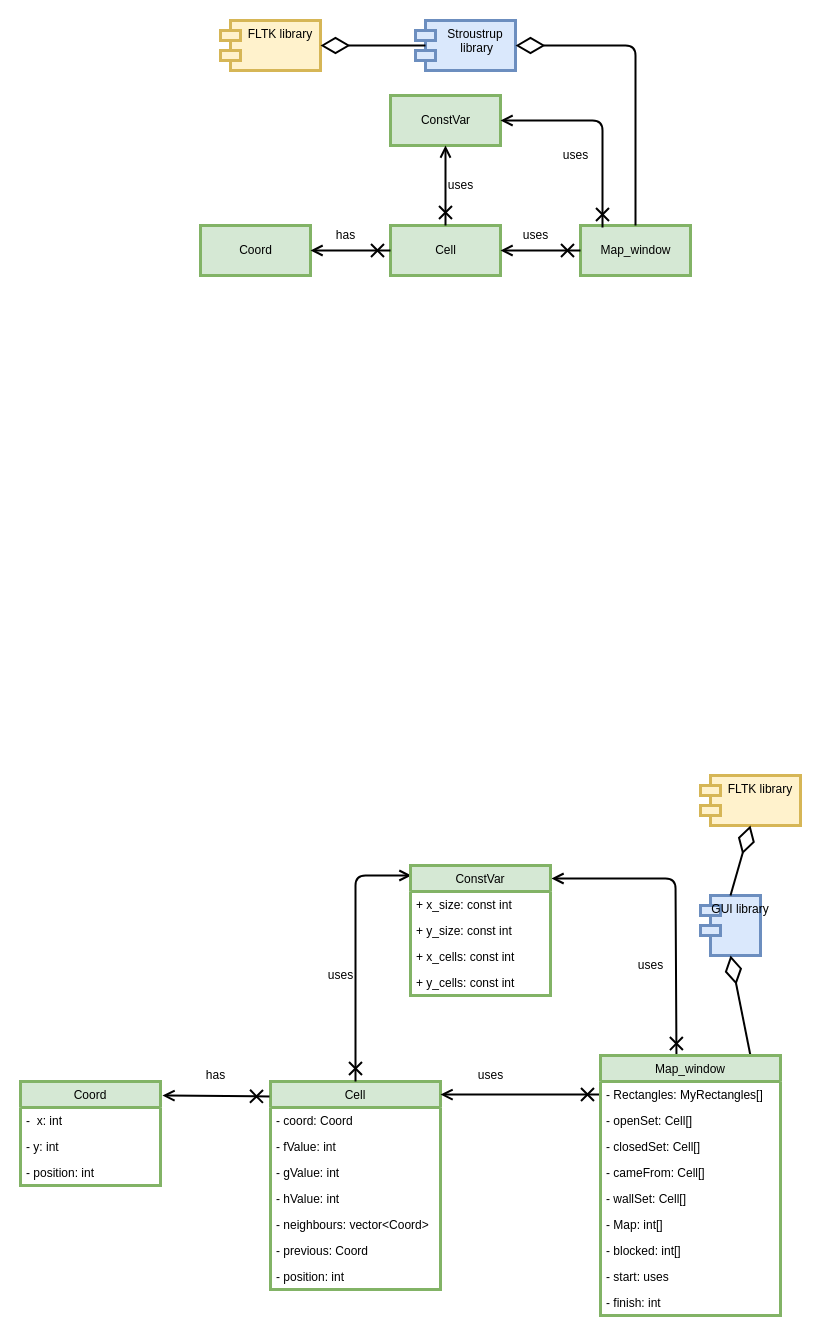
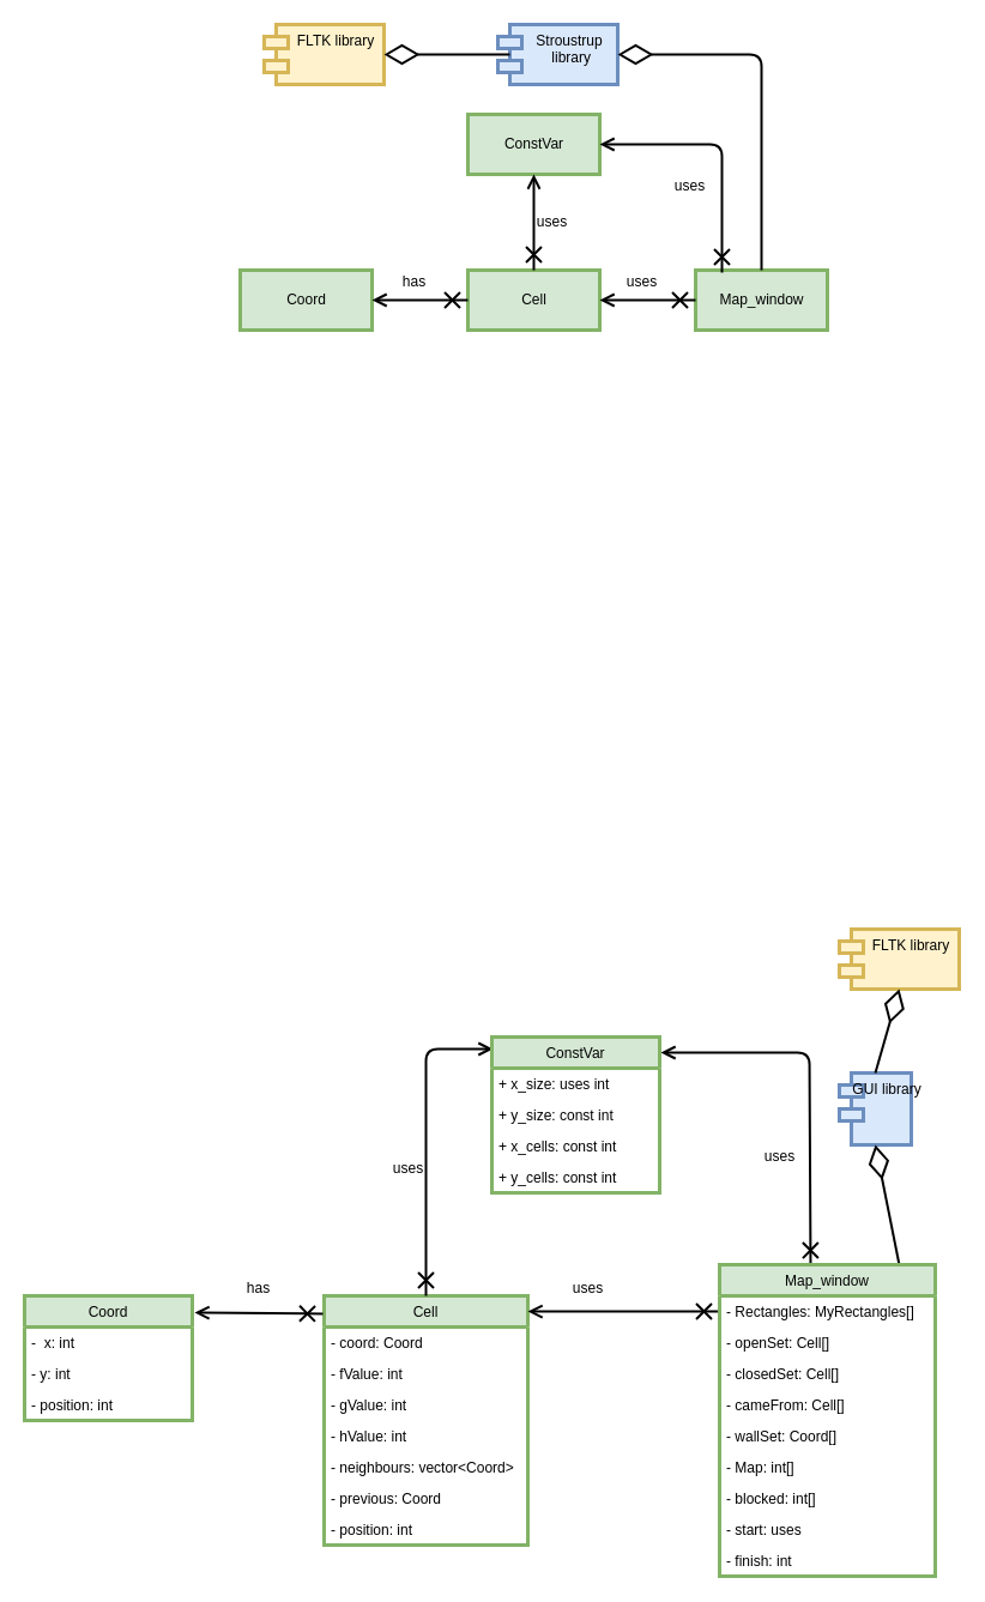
  <mxCell id="0" />
  <mxCell id="1" parent="0" />
  <mxCell id="2" value="ConstVar" style="html=1;fillColor=#d5e8d4;strokeColor=#82b366;strokeWidth=3;" parent="1" vertex="1"><mxGeometry x="390" y="95" width="110" height="50" as="geometry" /></mxCell>
  <mxCell id="3" value="FLTK library" style="shape=module;align=left;spacingLeft=20;align=center;verticalAlign=top;fillColor=#fff2cc;strokeColor=#d6b656;strokeWidth=3;" parent="1" vertex="1"><mxGeometry x="220" y="20" width="100" height="50" as="geometry" /></mxCell>
  <mxCell id="4" value="Stroustrup&#10; library" style="shape=module;align=left;spacingLeft=20;align=center;verticalAlign=top;strokeWidth=3;fillColor=#dae8fc;strokeColor=#6c8ebf;" parent="1" vertex="1"><mxGeometry x="415" y="20" width="100" height="50" as="geometry" /></mxCell>
  <mxCell id="5" value="" style="endArrow=diamondThin;endFill=0;endSize=24;html=1;entryX=1;entryY=0.5;entryDx=0;entryDy=0;exitX=0.1;exitY=0.5;exitDx=0;exitDy=0;exitPerimeter=0;strokeWidth=2;" parent="1" source="4" target="3" edge="1"><mxGeometry width="160" relative="1" as="geometry"><mxPoint x="350" y="105" as="sourcePoint" /><mxPoint x="510" y="105" as="targetPoint" /></mxGeometry></mxCell>
  <mxCell id="6" value="Cell" style="html=1;fillColor=#d5e8d4;strokeColor=#82b366;strokeWidth=3;" parent="1" vertex="1"><mxGeometry x="390" y="225" width="110" height="50" as="geometry" /></mxCell>
  <mxCell id="7" value="Coord" style="html=1;fillColor=#d5e8d4;strokeColor=#82b366;strokeWidth=3;" parent="1" vertex="1"><mxGeometry x="200" y="225" width="110" height="50" as="geometry" /></mxCell>
  <mxCell id="8" value="" style="endArrow=open;startArrow=cross;endFill=0;startFill=0;endSize=8;startSize=10;html=1;strokeWidth=2;entryX=0.5;entryY=1;entryDx=0;entryDy=0;exitX=0.5;exitY=0;exitDx=0;exitDy=0;" parent="1" source="6" target="2" edge="1"><mxGeometry width="160" relative="1" as="geometry"><mxPoint x="70" y="365" as="sourcePoint" /><mxPoint x="230" y="365" as="targetPoint" /><Array as="points"><mxPoint x="445" y="165" /></Array></mxGeometry></mxCell>
  <mxCell id="9" value="" style="endArrow=open;startArrow=cross;endFill=0;startFill=0;endSize=8;startSize=10;html=1;strokeWidth=2;exitX=0;exitY=0.5;exitDx=0;exitDy=0;entryX=1;entryY=0.5;entryDx=0;entryDy=0;" parent="1" source="6" target="7" edge="1"><mxGeometry width="160" relative="1" as="geometry"><mxPoint x="280" y="325" as="sourcePoint" /><mxPoint x="440" y="325" as="targetPoint" /></mxGeometry></mxCell>
  <mxCell id="10" value="Map_window" style="html=1;strokeWidth=3;fillColor=#d5e8d4;strokeColor=#82b366;" parent="1" vertex="1"><mxGeometry x="580" y="225" width="110" height="50" as="geometry" /></mxCell>
  <mxCell id="11" value="" style="endArrow=open;startArrow=cross;endFill=0;startFill=0;endSize=8;startSize=10;html=1;strokeWidth=2;exitX=0;exitY=0.5;exitDx=0;exitDy=0;entryX=1;entryY=0.5;entryDx=0;entryDy=0;" parent="1" source="10" target="6" edge="1"><mxGeometry width="160" relative="1" as="geometry"><mxPoint x="500" y="325" as="sourcePoint" /><mxPoint x="660" y="325" as="targetPoint" /></mxGeometry></mxCell>
  <mxCell id="12" value="" style="endArrow=diamondThin;endFill=0;endSize=24;html=1;strokeWidth=2;exitX=0.5;exitY=0;exitDx=0;exitDy=0;entryX=1;entryY=0.5;entryDx=0;entryDy=0;" parent="1" source="10" target="4" edge="1"><mxGeometry width="160" relative="1" as="geometry"><mxPoint x="530" y="135" as="sourcePoint" /><mxPoint x="690" y="135" as="targetPoint" /><Array as="points"><mxPoint x="635" y="45" /></Array></mxGeometry></mxCell>
  <mxCell id="13" value="uses" style="text;html=1;align=center;verticalAlign=middle;resizable=0;points=[];autosize=1;" parent="1" vertex="1"><mxGeometry x="515" y="225" width="40" height="20" as="geometry" /></mxCell>
  <mxCell id="14" value="has" style="text;html=1;align=center;verticalAlign=middle;resizable=0;points=[];autosize=1;" parent="1" vertex="1"><mxGeometry x="330" y="225" width="30" height="20" as="geometry" /></mxCell>
  <mxCell id="15" value="uses" style="text;html=1;align=center;verticalAlign=middle;resizable=0;points=[];autosize=1;" parent="1" vertex="1"><mxGeometry x="440" y="175" width="40" height="20" as="geometry" /></mxCell>
  <mxCell id="16" value="" style="endArrow=open;startArrow=cross;endFill=0;startFill=0;endSize=8;startSize=10;html=1;strokeWidth=2;exitX=0.2;exitY=0.04;exitDx=0;exitDy=0;exitPerimeter=0;entryX=1;entryY=0.5;entryDx=0;entryDy=0;" parent="1" source="10" target="2" edge="1"><mxGeometry width="160" relative="1" as="geometry"><mxPoint x="530" y="135" as="sourcePoint" /><mxPoint x="690" y="135" as="targetPoint" /><Array as="points"><mxPoint x="602" y="120" /></Array></mxGeometry></mxCell>
  <mxCell id="17" value="uses" style="text;html=1;align=center;verticalAlign=middle;resizable=0;points=[];autosize=1;" parent="1" vertex="1"><mxGeometry x="555" y="145" width="40" height="20" as="geometry" /></mxCell>
  <mxCell id="18" value="Coord" style="swimlane;fontStyle=0;childLayout=stackLayout;horizontal=1;startSize=26;fillColor=#d5e8d4;horizontalStack=0;resizeParent=1;resizeParentMax=0;resizeLast=0;collapsible=1;marginBottom=0;strokeColor=#82b366;strokeWidth=3;" parent="1" vertex="1"><mxGeometry x="20" y="1081" width="140" height="104" as="geometry" /></mxCell>
  <mxCell id="19" value="-  x: int" style="text;strokeColor=none;fillColor=none;align=left;verticalAlign=top;spacingLeft=4;spacingRight=4;overflow=hidden;rotatable=0;points=[[0,0.5],[1,0.5]];portConstraint=eastwest;" parent="18" vertex="1"><mxGeometry y="26" width="140" height="26" as="geometry" /></mxCell>
  <mxCell id="20" value="- y: int " style="text;strokeColor=none;fillColor=none;align=left;verticalAlign=top;spacingLeft=4;spacingRight=4;overflow=hidden;rotatable=0;points=[[0,0.5],[1,0.5]];portConstraint=eastwest;" parent="18" vertex="1"><mxGeometry y="52" width="140" height="26" as="geometry" /></mxCell>
  <mxCell id="21" value="- position: int" style="text;strokeColor=none;fillColor=none;align=left;verticalAlign=top;spacingLeft=4;spacingRight=4;overflow=hidden;rotatable=0;points=[[0,0.5],[1,0.5]];portConstraint=eastwest;" parent="18" vertex="1"><mxGeometry y="78" width="140" height="26" as="geometry" /></mxCell>
  <mxCell id="22" value="Cell" style="swimlane;fontStyle=0;childLayout=stackLayout;horizontal=1;startSize=26;fillColor=#d5e8d4;horizontalStack=0;resizeParent=1;resizeParentMax=0;resizeLast=0;collapsible=1;marginBottom=0;strokeColor=#82b366;strokeWidth=3;" parent="1" vertex="1"><mxGeometry x="270" y="1081" width="170" height="208" as="geometry" /></mxCell>
  <mxCell id="23" value="- coord: Coord" style="text;strokeColor=none;fillColor=none;align=left;verticalAlign=top;spacingLeft=4;spacingRight=4;overflow=hidden;rotatable=0;points=[[0,0.5],[1,0.5]];portConstraint=eastwest;" parent="22" vertex="1"><mxGeometry y="26" width="170" height="26" as="geometry" /></mxCell>
  <mxCell id="24" value="- fValue: int" style="text;strokeColor=none;fillColor=none;align=left;verticalAlign=top;spacingLeft=4;spacingRight=4;overflow=hidden;rotatable=0;points=[[0,0.5],[1,0.5]];portConstraint=eastwest;" parent="22" vertex="1"><mxGeometry y="52" width="170" height="26" as="geometry" /></mxCell>
  <mxCell id="25" value="- gValue: int" style="text;strokeColor=none;fillColor=none;align=left;verticalAlign=top;spacingLeft=4;spacingRight=4;overflow=hidden;rotatable=0;points=[[0,0.5],[1,0.5]];portConstraint=eastwest;" parent="22" vertex="1"><mxGeometry y="78" width="170" height="26" as="geometry" /></mxCell>
  <mxCell id="26" value="- hValue: int" style="text;strokeColor=none;fillColor=none;align=left;verticalAlign=top;spacingLeft=4;spacingRight=4;overflow=hidden;rotatable=0;points=[[0,0.5],[1,0.5]];portConstraint=eastwest;" parent="22" vertex="1"><mxGeometry y="104" width="170" height="26" as="geometry" /></mxCell>
  <mxCell id="27" value="- neighbours: vector&lt;Coord&gt;" style="text;strokeColor=none;fillColor=none;align=left;verticalAlign=top;spacingLeft=4;spacingRight=4;overflow=hidden;rotatable=0;points=[[0,0.5],[1,0.5]];portConstraint=eastwest;" parent="22" vertex="1"><mxGeometry y="130" width="170" height="26" as="geometry" /></mxCell>
  <mxCell id="28" value="- previous: Coord" style="text;strokeColor=none;fillColor=none;align=left;verticalAlign=top;spacingLeft=4;spacingRight=4;overflow=hidden;rotatable=0;points=[[0,0.5],[1,0.5]];portConstraint=eastwest;" parent="22" vertex="1"><mxGeometry y="156" width="170" height="26" as="geometry" /></mxCell>
  <mxCell id="29" value="- position: int" style="text;strokeColor=none;fillColor=none;align=left;verticalAlign=top;spacingLeft=4;spacingRight=4;overflow=hidden;rotatable=0;points=[[0,0.5],[1,0.5]];portConstraint=eastwest;" parent="22" vertex="1"><mxGeometry y="182" width="170" height="26" as="geometry" /></mxCell>
  <mxCell id="30" value="" style="endArrow=open;startArrow=cross;endFill=0;startFill=0;endSize=8;startSize=10;html=1;strokeWidth=2;exitX=-0.006;exitY=0.072;exitDx=0;exitDy=0;exitPerimeter=0;entryX=1.014;entryY=0.135;entryDx=0;entryDy=0;entryPerimeter=0;" parent="1" source="22" target="18" edge="1"><mxGeometry width="160" relative="1" as="geometry"><mxPoint x="160" y="1015" as="sourcePoint" /><mxPoint x="320" y="1015" as="targetPoint" /></mxGeometry></mxCell>
  <mxCell id="31" value="" style="endArrow=open;startArrow=cross;endFill=0;startFill=0;endSize=8;startSize=10;html=1;strokeWidth=2;exitX=0;exitY=0.5;exitDx=0;exitDy=0;entryX=1;entryY=0.063;entryDx=0;entryDy=0;entryPerimeter=0;" parent="1" source="48" target="22" edge="1"><mxGeometry width="160" relative="1" as="geometry"><mxPoint x="420" y="1345" as="sourcePoint" /><mxPoint x="580" y="1345" as="targetPoint" /></mxGeometry></mxCell>
  <mxCell id="32" value="" style="endArrow=open;startArrow=cross;endFill=0;startFill=0;endSize=8;startSize=10;html=1;strokeWidth=2;exitX=0.422;exitY=0.004;exitDx=0;exitDy=0;entryX=1.007;entryY=0.1;entryDx=0;entryDy=0;entryPerimeter=0;exitPerimeter=0;" parent="1" source="47" target="34" edge="1"><mxGeometry width="160" relative="1" as="geometry"><mxPoint x="630" y="955" as="sourcePoint" /><mxPoint x="790" y="955" as="targetPoint" /><Array as="points"><mxPoint x="675" y="878" /></Array></mxGeometry></mxCell>
  <mxCell id="33" value="" style="endArrow=open;startArrow=cross;endFill=0;startFill=0;endSize=8;startSize=10;html=1;strokeWidth=2;exitX=0.5;exitY=0;exitDx=0;exitDy=0;entryX=0.007;entryY=0.077;entryDx=0;entryDy=0;entryPerimeter=0;" parent="1" source="22" target="34" edge="1"><mxGeometry width="160" relative="1" as="geometry"><mxPoint x="260" y="925" as="sourcePoint" /><mxPoint x="420" y="925" as="targetPoint" /><Array as="points"><mxPoint x="355" y="875" /></Array></mxGeometry></mxCell>
  <mxCell id="34" value="ConstVar" style="swimlane;fontStyle=0;childLayout=stackLayout;horizontal=1;startSize=26;fillColor=#d5e8d4;horizontalStack=0;resizeParent=1;resizeParentMax=0;resizeLast=0;collapsible=1;marginBottom=0;strokeColor=#82b366;strokeWidth=3;" parent="1" vertex="1"><mxGeometry x="410" y="865" width="140" height="130" as="geometry" /></mxCell>
- <mxCell id="35" value="+ x_size: const int" style="text;strokeColor=none;fillColor=none;align=left;verticalAlign=top;spacingLeft=4;spacingRight=4;overflow=hidden;rotatable=0;points=[[0,0.5],[1,0.5]];portConstraint=eastwest;" parent="34" vertex="1"><mxGeometry y="26" width="140" height="26" as="geometry" /></mxCell>
+ <mxCell id="35" value="+ x_size: uses int" style="text;strokeColor=none;fillColor=none;align=left;verticalAlign=top;spacingLeft=4;spacingRight=4;overflow=hidden;rotatable=0;points=[[0,0.5],[1,0.5]];portConstraint=eastwest;" parent="34" vertex="1"><mxGeometry y="26" width="140" height="26" as="geometry" /></mxCell>
  <mxCell id="36" value="+ y_size: const int" style="text;strokeColor=none;fillColor=none;align=left;verticalAlign=top;spacingLeft=4;spacingRight=4;overflow=hidden;rotatable=0;points=[[0,0.5],[1,0.5]];portConstraint=eastwest;" parent="34" vertex="1"><mxGeometry y="52" width="140" height="26" as="geometry" /></mxCell>
  <mxCell id="37" value="+ x_cells: const int" style="text;strokeColor=none;fillColor=none;align=left;verticalAlign=top;spacingLeft=4;spacingRight=4;overflow=hidden;rotatable=0;points=[[0,0.5],[1,0.5]];portConstraint=eastwest;" parent="34" vertex="1"><mxGeometry y="78" width="140" height="26" as="geometry" /></mxCell>
  <mxCell id="38" value="+ y_cells: const int" style="text;strokeColor=none;fillColor=none;align=left;verticalAlign=top;spacingLeft=4;spacingRight=4;overflow=hidden;rotatable=0;points=[[0,0.5],[1,0.5]];portConstraint=eastwest;" parent="34" vertex="1"><mxGeometry y="104" width="140" height="26" as="geometry" /></mxCell>
  <mxCell id="39" value="FLTK library" style="shape=module;align=left;spacingLeft=20;align=center;verticalAlign=top;fillColor=#fff2cc;strokeColor=#d6b656;strokeWidth=3;" parent="1" vertex="1"><mxGeometry x="700" y="775" width="100" height="50" as="geometry" /></mxCell>
  <mxCell id="40" value="GUI library" style="shape=module;align=left;spacingLeft=20;align=center;verticalAlign=top;strokeWidth=3;fillColor=#dae8fc;strokeColor=#6c8ebf;" parent="1" vertex="1"><mxGeometry x="700" y="895" width="60" height="60" as="geometry" /></mxCell>
  <mxCell id="41" value="" style="endArrow=diamondThin;endFill=0;endSize=24;html=1;strokeWidth=2;exitX=0.5;exitY=0;exitDx=0;exitDy=0;entryX=0.5;entryY=1;entryDx=0;entryDy=0;" parent="1" source="40" target="39" edge="1"><mxGeometry width="160" relative="1" as="geometry"><mxPoint x="550" y="775" as="sourcePoint" /><mxPoint x="710" y="775" as="targetPoint" /></mxGeometry></mxCell>
  <mxCell id="42" value="" style="endArrow=diamondThin;endFill=0;endSize=24;html=1;strokeWidth=2;exitX=0.833;exitY=0;exitDx=0;exitDy=0;exitPerimeter=0;entryX=0.5;entryY=1;entryDx=0;entryDy=0;" parent="1" source="47" target="40" edge="1"><mxGeometry width="160" relative="1" as="geometry"><mxPoint x="710" y="965" as="sourcePoint" /><mxPoint x="870" y="965" as="targetPoint" /></mxGeometry></mxCell>
  <mxCell id="43" value="has" style="text;html=1;align=center;verticalAlign=middle;resizable=0;points=[];autosize=1;" parent="1" vertex="1"><mxGeometry x="200" y="1065" width="30" height="20" as="geometry" /></mxCell>
  <mxCell id="44" value="uses" style="text;html=1;align=center;verticalAlign=middle;resizable=0;points=[];autosize=1;" parent="1" vertex="1"><mxGeometry x="470" y="1065" width="40" height="20" as="geometry" /></mxCell>
  <mxCell id="45" value="uses" style="text;html=1;align=center;verticalAlign=middle;resizable=0;points=[];autosize=1;" parent="1" vertex="1"><mxGeometry x="630" y="955" width="40" height="20" as="geometry" /></mxCell>
  <mxCell id="46" value="uses" style="text;html=1;align=center;verticalAlign=middle;resizable=0;points=[];autosize=1;" parent="1" vertex="1"><mxGeometry x="320" y="965" width="40" height="20" as="geometry" /></mxCell>
  <mxCell id="47" value="Map_window" style="swimlane;fontStyle=0;childLayout=stackLayout;horizontal=1;startSize=26;fillColor=#d5e8d4;horizontalStack=0;resizeParent=1;resizeParentMax=0;resizeLast=0;collapsible=1;marginBottom=0;strokeColor=#82b366;strokeWidth=3;" parent="1" vertex="1"><mxGeometry x="600" y="1055" width="180" height="260" as="geometry" /></mxCell>
  <mxCell id="48" value="- Rectangles: MyRectangles[]" style="text;strokeColor=none;fillColor=none;align=left;verticalAlign=top;spacingLeft=4;spacingRight=4;overflow=hidden;rotatable=0;points=[[0,0.5],[1,0.5]];portConstraint=eastwest;" parent="47" vertex="1"><mxGeometry y="26" width="180" height="26" as="geometry" /></mxCell>
  <mxCell id="49" value="- openSet: Cell[]" style="text;strokeColor=none;fillColor=none;align=left;verticalAlign=top;spacingLeft=4;spacingRight=4;overflow=hidden;rotatable=0;points=[[0,0.5],[1,0.5]];portConstraint=eastwest;" parent="47" vertex="1"><mxGeometry y="52" width="180" height="26" as="geometry" /></mxCell>
  <mxCell id="50" value="- closedSet: Cell[]" style="text;strokeColor=none;fillColor=none;align=left;verticalAlign=top;spacingLeft=4;spacingRight=4;overflow=hidden;rotatable=0;points=[[0,0.5],[1,0.5]];portConstraint=eastwest;" parent="47" vertex="1"><mxGeometry y="78" width="180" height="26" as="geometry" /></mxCell>
  <mxCell id="51" value="- cameFrom: Cell[]" style="text;strokeColor=none;fillColor=none;align=left;verticalAlign=top;spacingLeft=4;spacingRight=4;overflow=hidden;rotatable=0;points=[[0,0.5],[1,0.5]];portConstraint=eastwest;" parent="47" vertex="1"><mxGeometry y="104" width="180" height="26" as="geometry" /></mxCell>
- <mxCell id="52" value="- wallSet: Cell[]" style="text;strokeColor=none;fillColor=none;align=left;verticalAlign=top;spacingLeft=4;spacingRight=4;overflow=hidden;rotatable=0;points=[[0,0.5],[1,0.5]];portConstraint=eastwest;" parent="47" vertex="1"><mxGeometry y="130" width="180" height="26" as="geometry" /></mxCell>
+ <mxCell id="52" value="- wallSet: Coord[]" style="text;strokeColor=none;fillColor=none;align=left;verticalAlign=top;spacingLeft=4;spacingRight=4;overflow=hidden;rotatable=0;points=[[0,0.5],[1,0.5]];portConstraint=eastwest;" parent="47" vertex="1"><mxGeometry y="130" width="180" height="26" as="geometry" /></mxCell>
  <mxCell id="53" value="- Map: int[]" style="text;strokeColor=none;fillColor=none;align=left;verticalAlign=top;spacingLeft=4;spacingRight=4;overflow=hidden;rotatable=0;points=[[0,0.5],[1,0.5]];portConstraint=eastwest;" parent="47" vertex="1"><mxGeometry y="156" width="180" height="26" as="geometry" /></mxCell>
  <mxCell id="54" value="- blocked: int[]" style="text;strokeColor=none;fillColor=none;align=left;verticalAlign=top;spacingLeft=4;spacingRight=4;overflow=hidden;rotatable=0;points=[[0,0.5],[1,0.5]];portConstraint=eastwest;" parent="47" vertex="1"><mxGeometry y="182" width="180" height="26" as="geometry" /></mxCell>
  <mxCell id="55" value="- start: uses" style="text;strokeColor=none;fillColor=none;align=left;verticalAlign=top;spacingLeft=4;spacingRight=4;overflow=hidden;rotatable=0;points=[[0,0.5],[1,0.5]];portConstraint=eastwest;" parent="47" vertex="1"><mxGeometry y="208" width="180" height="26" as="geometry" /></mxCell>
  <mxCell id="56" value="- finish: int" style="text;strokeColor=none;fillColor=none;align=left;verticalAlign=top;spacingLeft=4;spacingRight=4;overflow=hidden;rotatable=0;points=[[0,0.5],[1,0.5]];portConstraint=eastwest;" parent="47" vertex="1"><mxGeometry y="234" width="180" height="26" as="geometry" /></mxCell>
